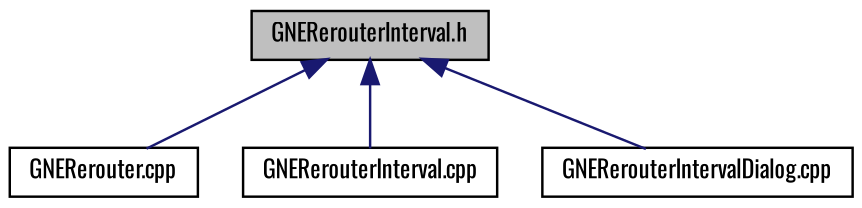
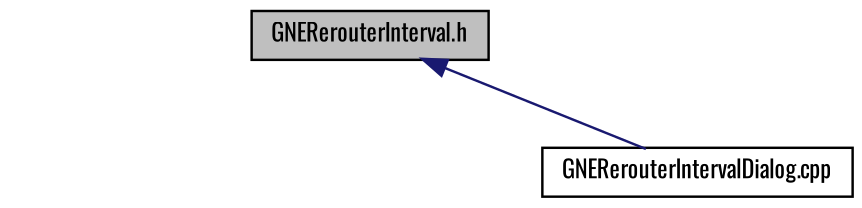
  digraph {
    fontname=Oswald
    node [color=black fillcolor=white fontname=Oswald fontsize=10 shape=record style=filled]
    edge [color=midnightblue dir=back fontname=Oswald fontsize=10 labelfontname=Helvetica labelfontsize=10 style=solid]
    n1 [fillcolor=grey75 fontcolor=black height=0.2 label="GNERerouterInterval.h" width=0.4]
-   n2 [height=0.2 label="GNERerouter.cpp" width=0.4]
-   n3 [height=0.2 label="GNERerouterInterval.cpp" width=0.4]
    n4 [height=0.2 label="GNERerouterIntervalDialog.cpp" width=0.4]
-   n1 -> n2
-   n1 -> n3
    n1 -> n4
  }
